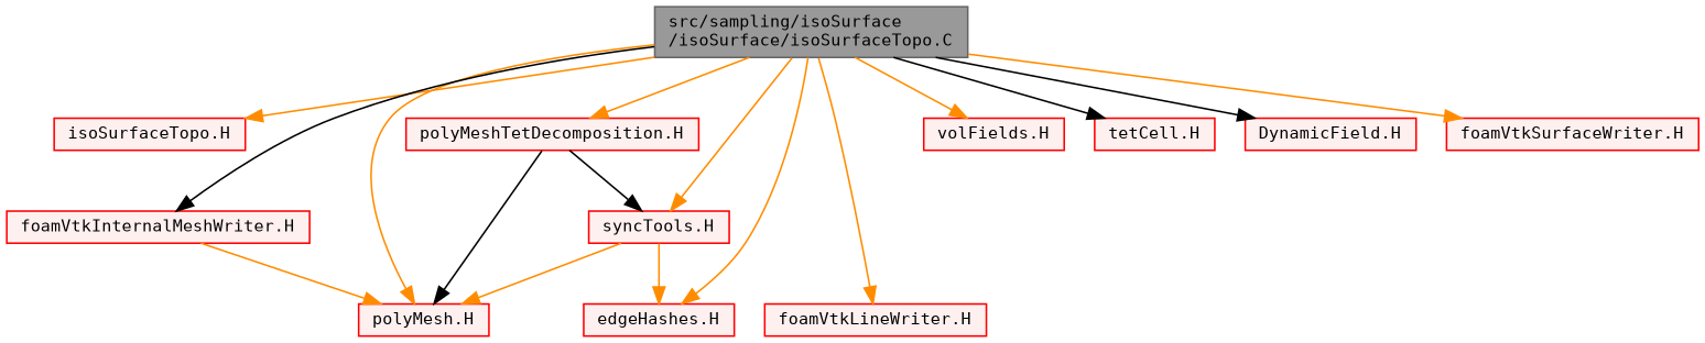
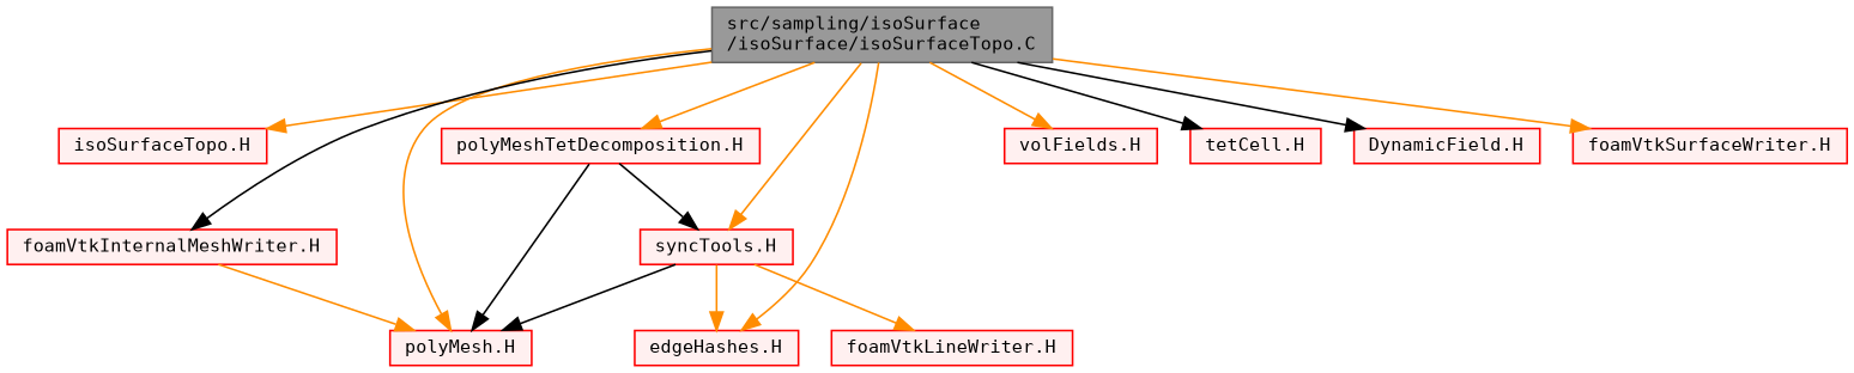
  digraph {
    fontname="DejaVu Sans Mono"
    node [color=red fillcolor="#FFF0F0" fontname="DejaVu Sans Mono" fontsize=10 shape=box style=filled]
    edge [color=darkorange fontname="DejaVu Sans Mono" fontsize=10 labelfontname=Helvetica labelfontsize=10 style=solid]
    n1 [color=gray40 fillcolor=grey60 fontcolor=black height=0.2 label="src/sampling/isoSurface\l/isoSurface/isoSurfaceTopo.C" width=0.4]
    n2 [height=0.2 label="isoSurfaceTopo.H" width=0.4]
    n3 [height=0.2 label="polyMesh.H" width=0.4]
    n4 [height=0.2 label="volFields.H" width=0.4]
    n5 [height=0.2 label="edgeHashes.H" width=0.4]
    n6 [height=0.2 label="tetCell.H" width=0.4]
    n7 [height=0.2 label="DynamicField.H" width=0.4]
    n8 [height=0.2 label="syncTools.H" width=0.4]
    n9 [height=0.2 label="polyMeshTetDecomposition.H" width=0.4]
    n10 [height=0.2 label="foamVtkInternalMeshWriter.H" width=0.4]
    n11 [height=0.2 label="foamVtkLineWriter.H" width=0.4]
    n12 [height=0.2 label="foamVtkSurfaceWriter.H" width=0.4]
    n1 -> n2
    n1 -> n3
    n1 -> n4
    n1 -> n5
    n1 -> n6 [color=black]
    n1 -> n7 [color=black]
    n1 -> n8
    n1 -> n9
    n1 -> n10 [color=black]
-   n1 -> n11
+   n8 -> n11
    n1 -> n12
-   n8 -> n3
+   n8 -> n3 [color=black]
    n8 -> n5
    n9 -> n3 [color=black]
    n9 -> n8 [color=black]
    n10 -> n3
  }
